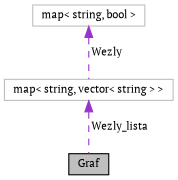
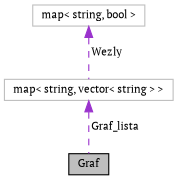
  digraph {
    fontname="PT Serif"
    node [color=grey75 fillcolor=white fontname="PT Serif" fontsize=10 shape=record style=filled]
    edge [color=darkorchid3 dir=back fontname="PT Serif" fontsize=10 labelfontname=Helvetica labelfontsize=10 style=dashed]
    n1 [color=black fillcolor=grey75 fontcolor=black height=0.2 label=Graf width=0.4]
    n2 [height=0.2 label="map\< string, vector\< string \> \>" width=0.4]
    n3 [height=0.2 label="map\< string, bool \>" width=0.4]
-   n2 -> n1 [label=" Wezly_lista"]
+   n2 -> n1 [label=" Graf_lista"]
    n3 -> n2 [label=" Wezly"]
  }
